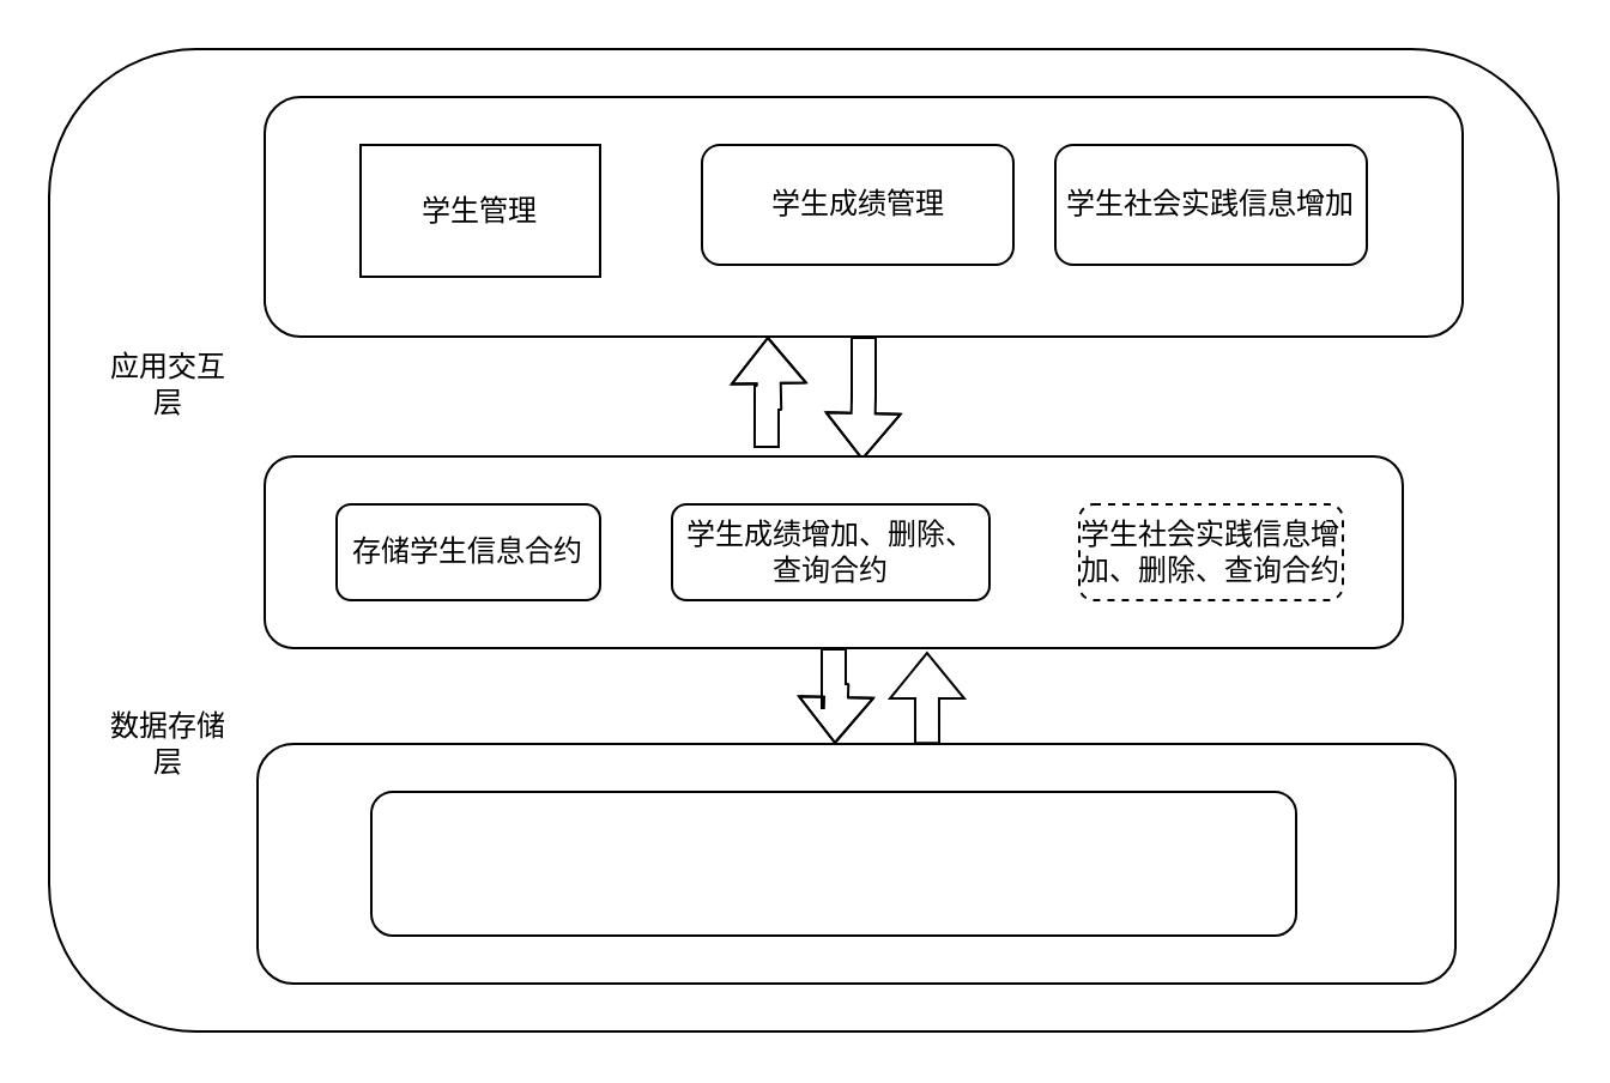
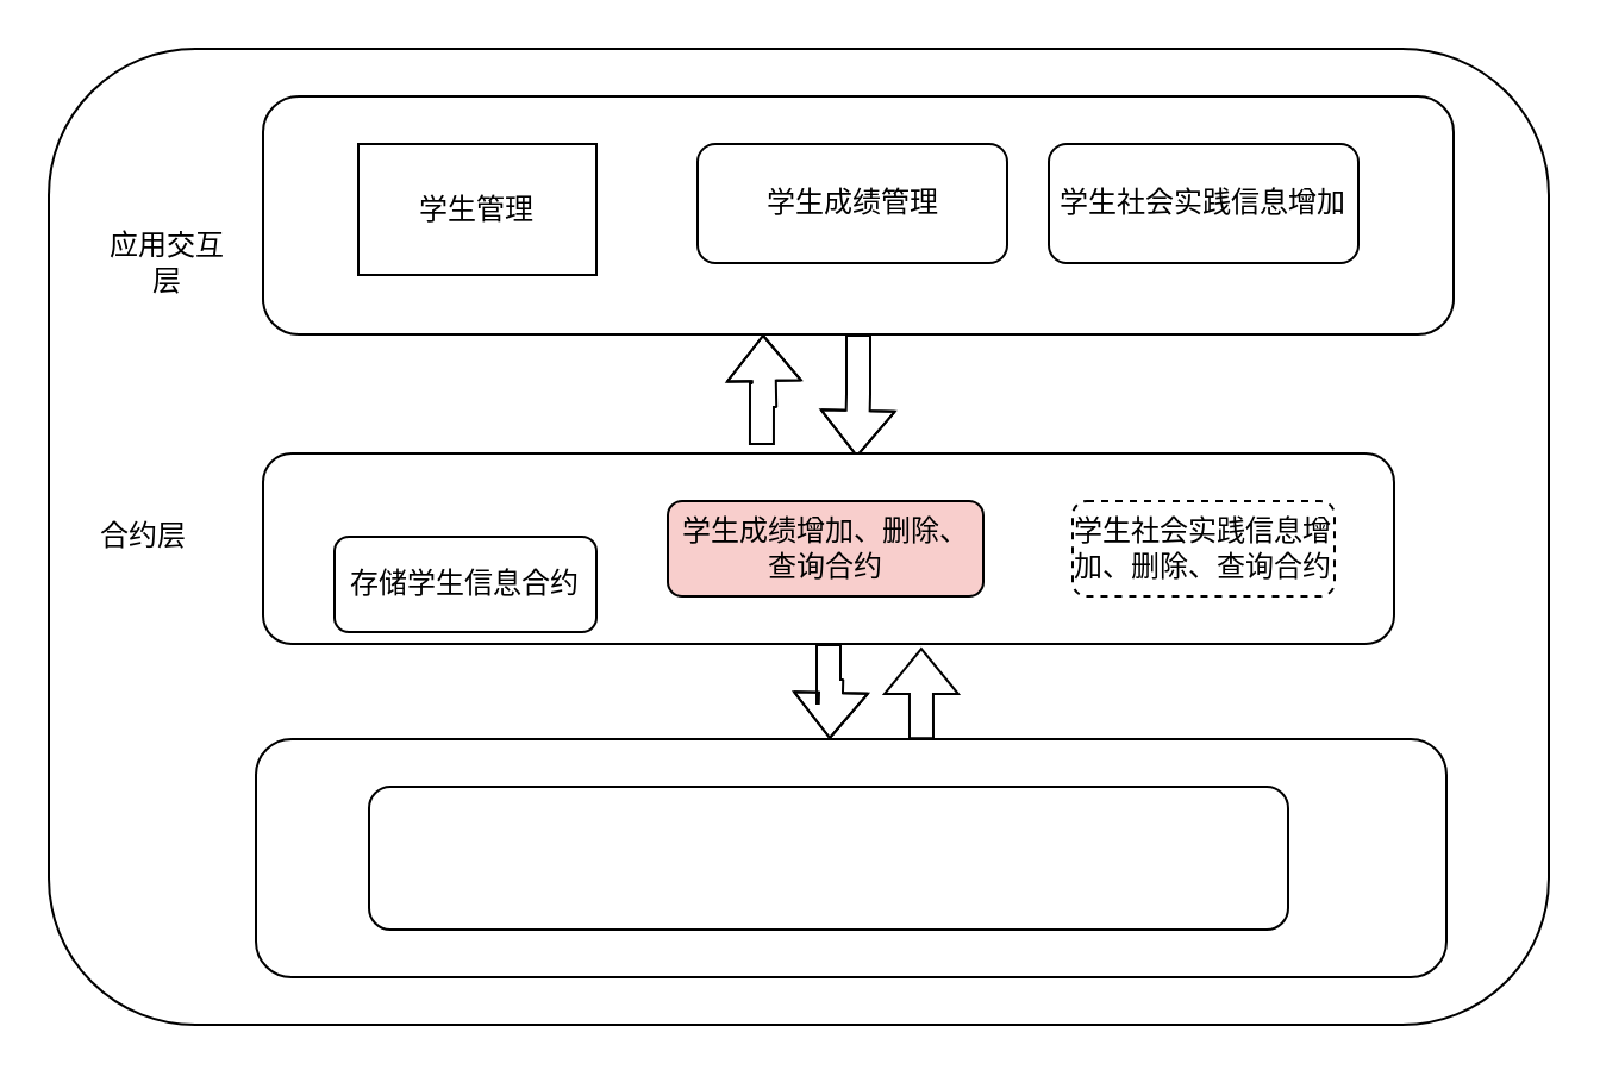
  <mxCell id="0" />
  <mxCell id="1" parent="0" />
  <mxCell id="2" value="" style="rounded=1;whiteSpace=wrap;html=1;" vertex="1" parent="1"><mxGeometry x="20" y="20" width="630" height="410" as="geometry" /></mxCell>
  <mxCell id="3" value="" style="edgeStyle=orthogonalEdgeStyle;rounded=0;orthogonalLoop=1;jettySize=auto;html=1;shape=flexArrow;entryX=0.525;entryY=0.019;entryDx=0;entryDy=0;entryPerimeter=0;" edge="1" parent="1" source="4" target="12"><mxGeometry relative="1" as="geometry" /></mxCell>
  <mxCell id="4" value="" style="rounded=1;whiteSpace=wrap;html=1;" vertex="1" parent="1"><mxGeometry x="110" y="40" width="500" height="100" as="geometry" /></mxCell>
  <mxCell id="5" value="学生成绩管理" style="rounded=1;whiteSpace=wrap;html=1;" vertex="1" parent="1"><mxGeometry x="292.5" y="60" width="130" height="50" as="geometry" /></mxCell>
  <mxCell id="6" value="学生社会实践信息增加" style="rounded=1;whiteSpace=wrap;html=1;" vertex="1" parent="1"><mxGeometry x="440" y="60" width="130" height="50" as="geometry" /></mxCell>
- <mxCell id="7" value="应用交互层" style="text;html=1;strokeColor=none;fillColor=none;align=center;verticalAlign=middle;whiteSpace=wrap;rounded=0;" vertex="1" parent="1"><mxGeometry x="40" y="145" width="60" height="30" as="geometry" /></mxCell>
+ <mxCell id="7" value="应用交互层" style="text;html=1;strokeColor=none;fillColor=none;align=center;verticalAlign=middle;whiteSpace=wrap;rounded=0;" vertex="1" parent="1"><mxGeometry x="40" y="95" width="60" height="30" as="geometry" /></mxCell>
+ <mxCell id="8" value="合约层" style="text;html=1;strokeColor=none;fillColor=none;align=center;verticalAlign=middle;whiteSpace=wrap;rounded=0;" vertex="1" parent="1"><mxGeometry x="30" y="210" width="60" height="30" as="geometry" /></mxCell>
  <mxCell id="9" value="学生管理" style="whiteSpace=wrap;html=1;rounded=0;" vertex="1" parent="1"><mxGeometry x="150" y="60" width="100" height="55" as="geometry" /></mxCell>
  <mxCell id="10" value="" style="edgeStyle=orthogonalEdgeStyle;shape=flexArrow;rounded=0;orthogonalLoop=1;jettySize=auto;html=1;exitX=0.441;exitY=-0.044;exitDx=0;exitDy=0;exitPerimeter=0;" edge="1" parent="1" source="12"><mxGeometry relative="1" as="geometry"><mxPoint x="320" y="140" as="targetPoint" /></mxGeometry></mxCell>
  <mxCell id="11" value="" style="edgeStyle=orthogonalEdgeStyle;shape=flexArrow;rounded=0;orthogonalLoop=1;jettySize=auto;html=1;" edge="1" parent="1" source="12"><mxGeometry relative="1" as="geometry"><mxPoint x="348" y="310" as="targetPoint" /></mxGeometry></mxCell>
  <mxCell id="12" value="" style="rounded=1;whiteSpace=wrap;html=1;" vertex="1" parent="1"><mxGeometry x="110" y="190" width="475" height="80" as="geometry" /></mxCell>
- <mxCell id="13" value="存储学生信息合约" style="rounded=1;whiteSpace=wrap;html=1;" vertex="1" parent="1"><mxGeometry x="140" y="210" width="110" height="40" as="geometry" /></mxCell>
- <mxCell id="14" value="学生成绩增加、删除、查询合约" style="rounded=1;whiteSpace=wrap;html=1;" vertex="1" parent="1"><mxGeometry x="280" y="210" width="132.5" height="40" as="geometry" /></mxCell>
+ <mxCell id="13" value="存储学生信息合约" style="rounded=1;whiteSpace=wrap;html=1;" vertex="1" parent="1"><mxGeometry x="140" y="225" width="110" height="40" as="geometry" /></mxCell>
+ <mxCell id="14" value="学生成绩增加、删除、查询合约" style="rounded=1;whiteSpace=wrap;html=1;fillColor=#f8cecc;" vertex="1" parent="1"><mxGeometry x="280" y="210" width="132.5" height="40" as="geometry" /></mxCell>
  <mxCell id="15" value="学生社会实践信息增加、删除、查询合约" style="rounded=1;whiteSpace=wrap;html=1;dashed=1;" vertex="1" parent="1"><mxGeometry x="450" y="210" width="110" height="40" as="geometry" /></mxCell>
- <mxCell id="16" value="数据存储层" style="text;html=1;strokeColor=none;fillColor=none;align=center;verticalAlign=middle;whiteSpace=wrap;rounded=0;" vertex="1" parent="1"><mxGeometry x="40" y="295" width="60" height="30" as="geometry" /></mxCell>
  <mxCell id="17" value="" style="edgeStyle=orthogonalEdgeStyle;shape=flexArrow;rounded=0;orthogonalLoop=1;jettySize=auto;html=1;entryX=0.582;entryY=1.019;entryDx=0;entryDy=0;entryPerimeter=0;exitX=0.559;exitY=0.001;exitDx=0;exitDy=0;exitPerimeter=0;" edge="1" parent="1" source="18" target="12"><mxGeometry relative="1" as="geometry" /></mxCell>
  <mxCell id="18" value="" style="rounded=1;whiteSpace=wrap;html=1;" vertex="1" parent="1"><mxGeometry x="107" y="310" width="500" height="100" as="geometry" /></mxCell>
  <mxCell id="19" value="" style="rounded=1;whiteSpace=wrap;html=1;" vertex="1" parent="1"><mxGeometry x="154.5" y="330" width="386" height="60" as="geometry" /></mxCell>
